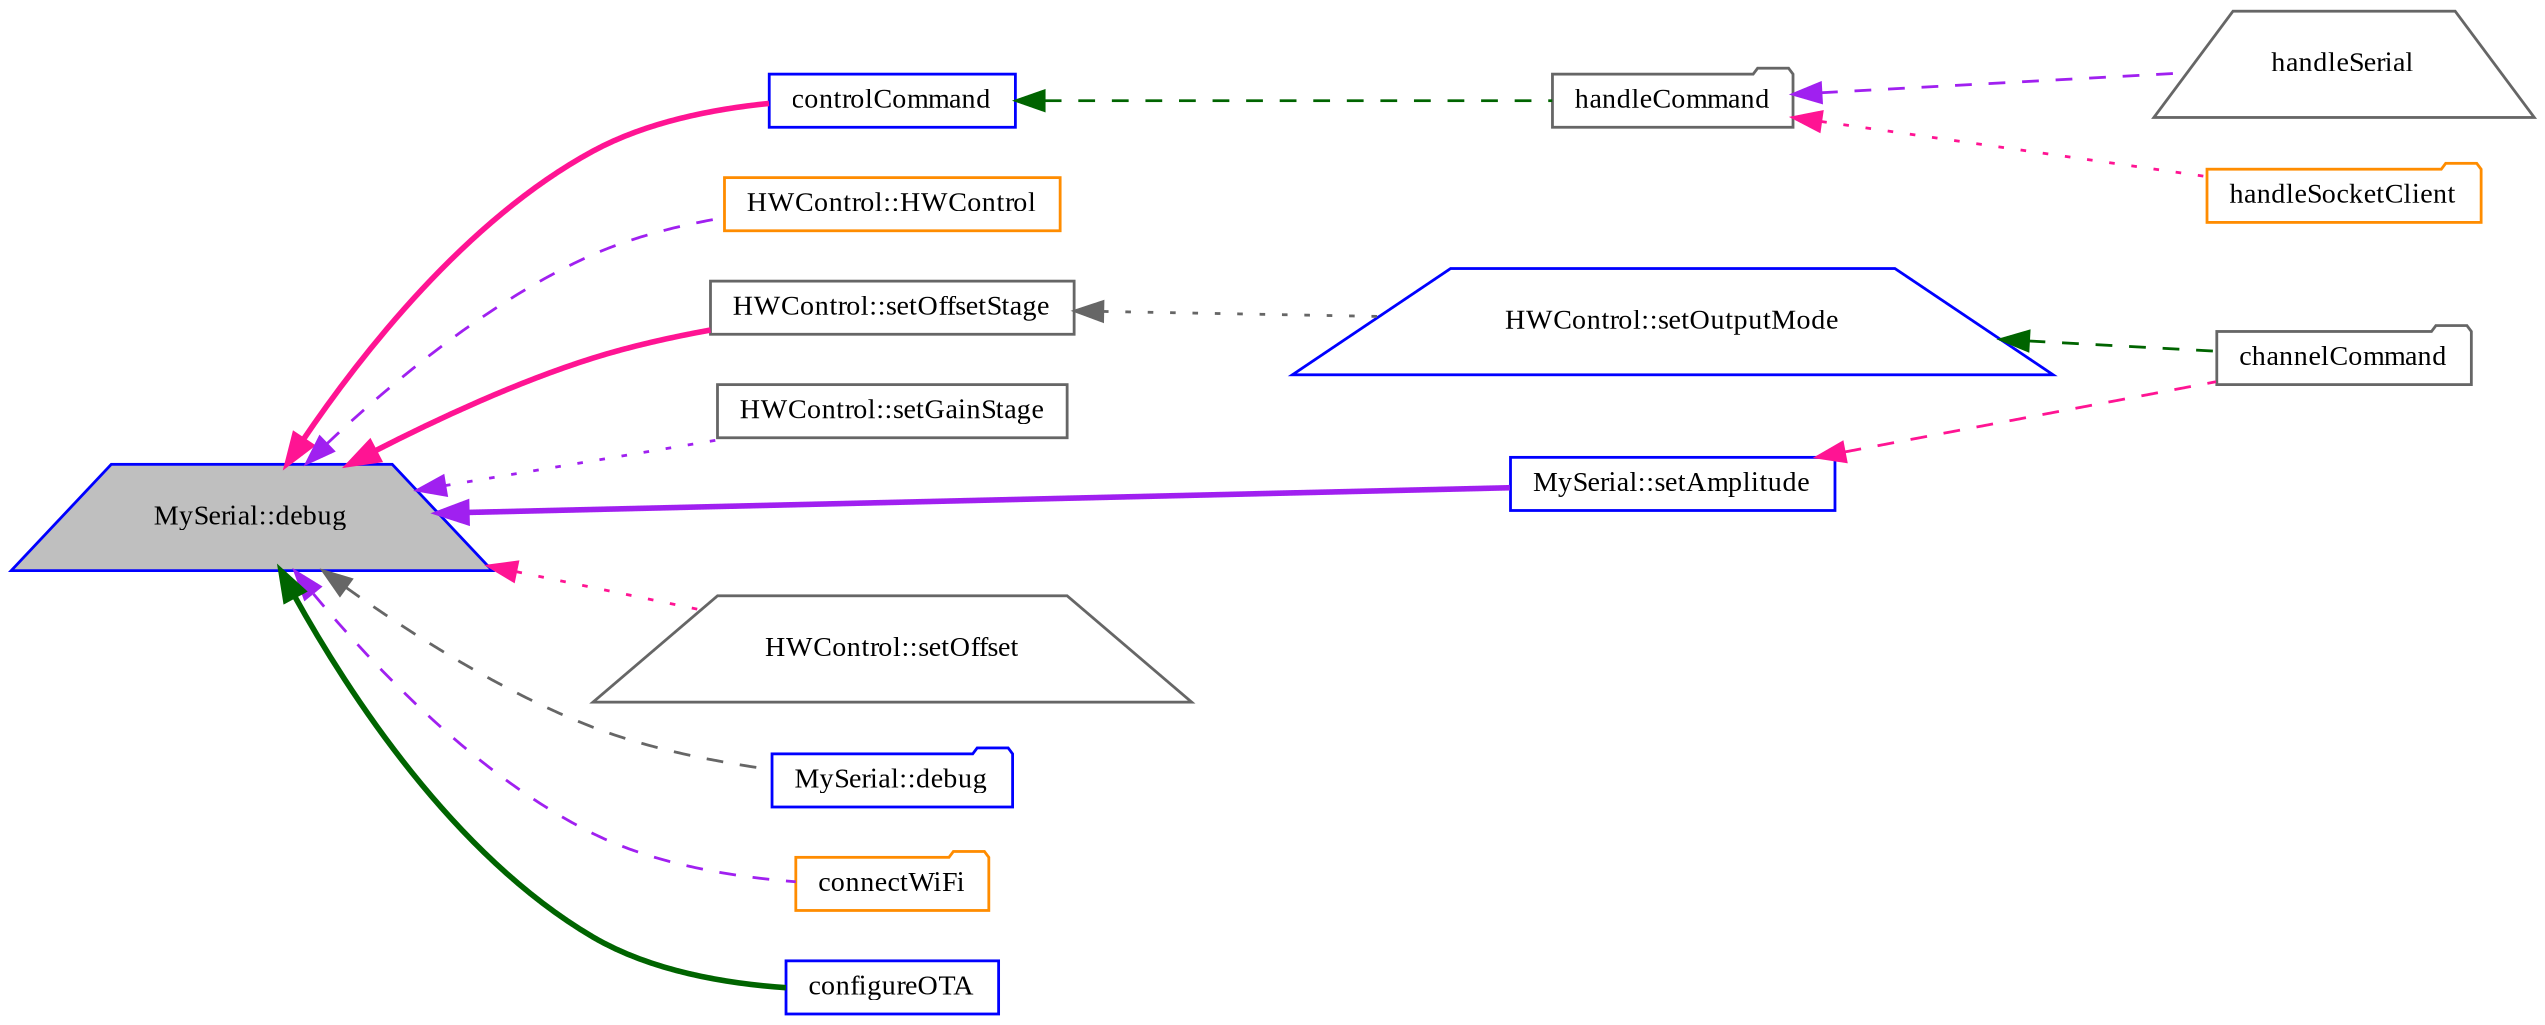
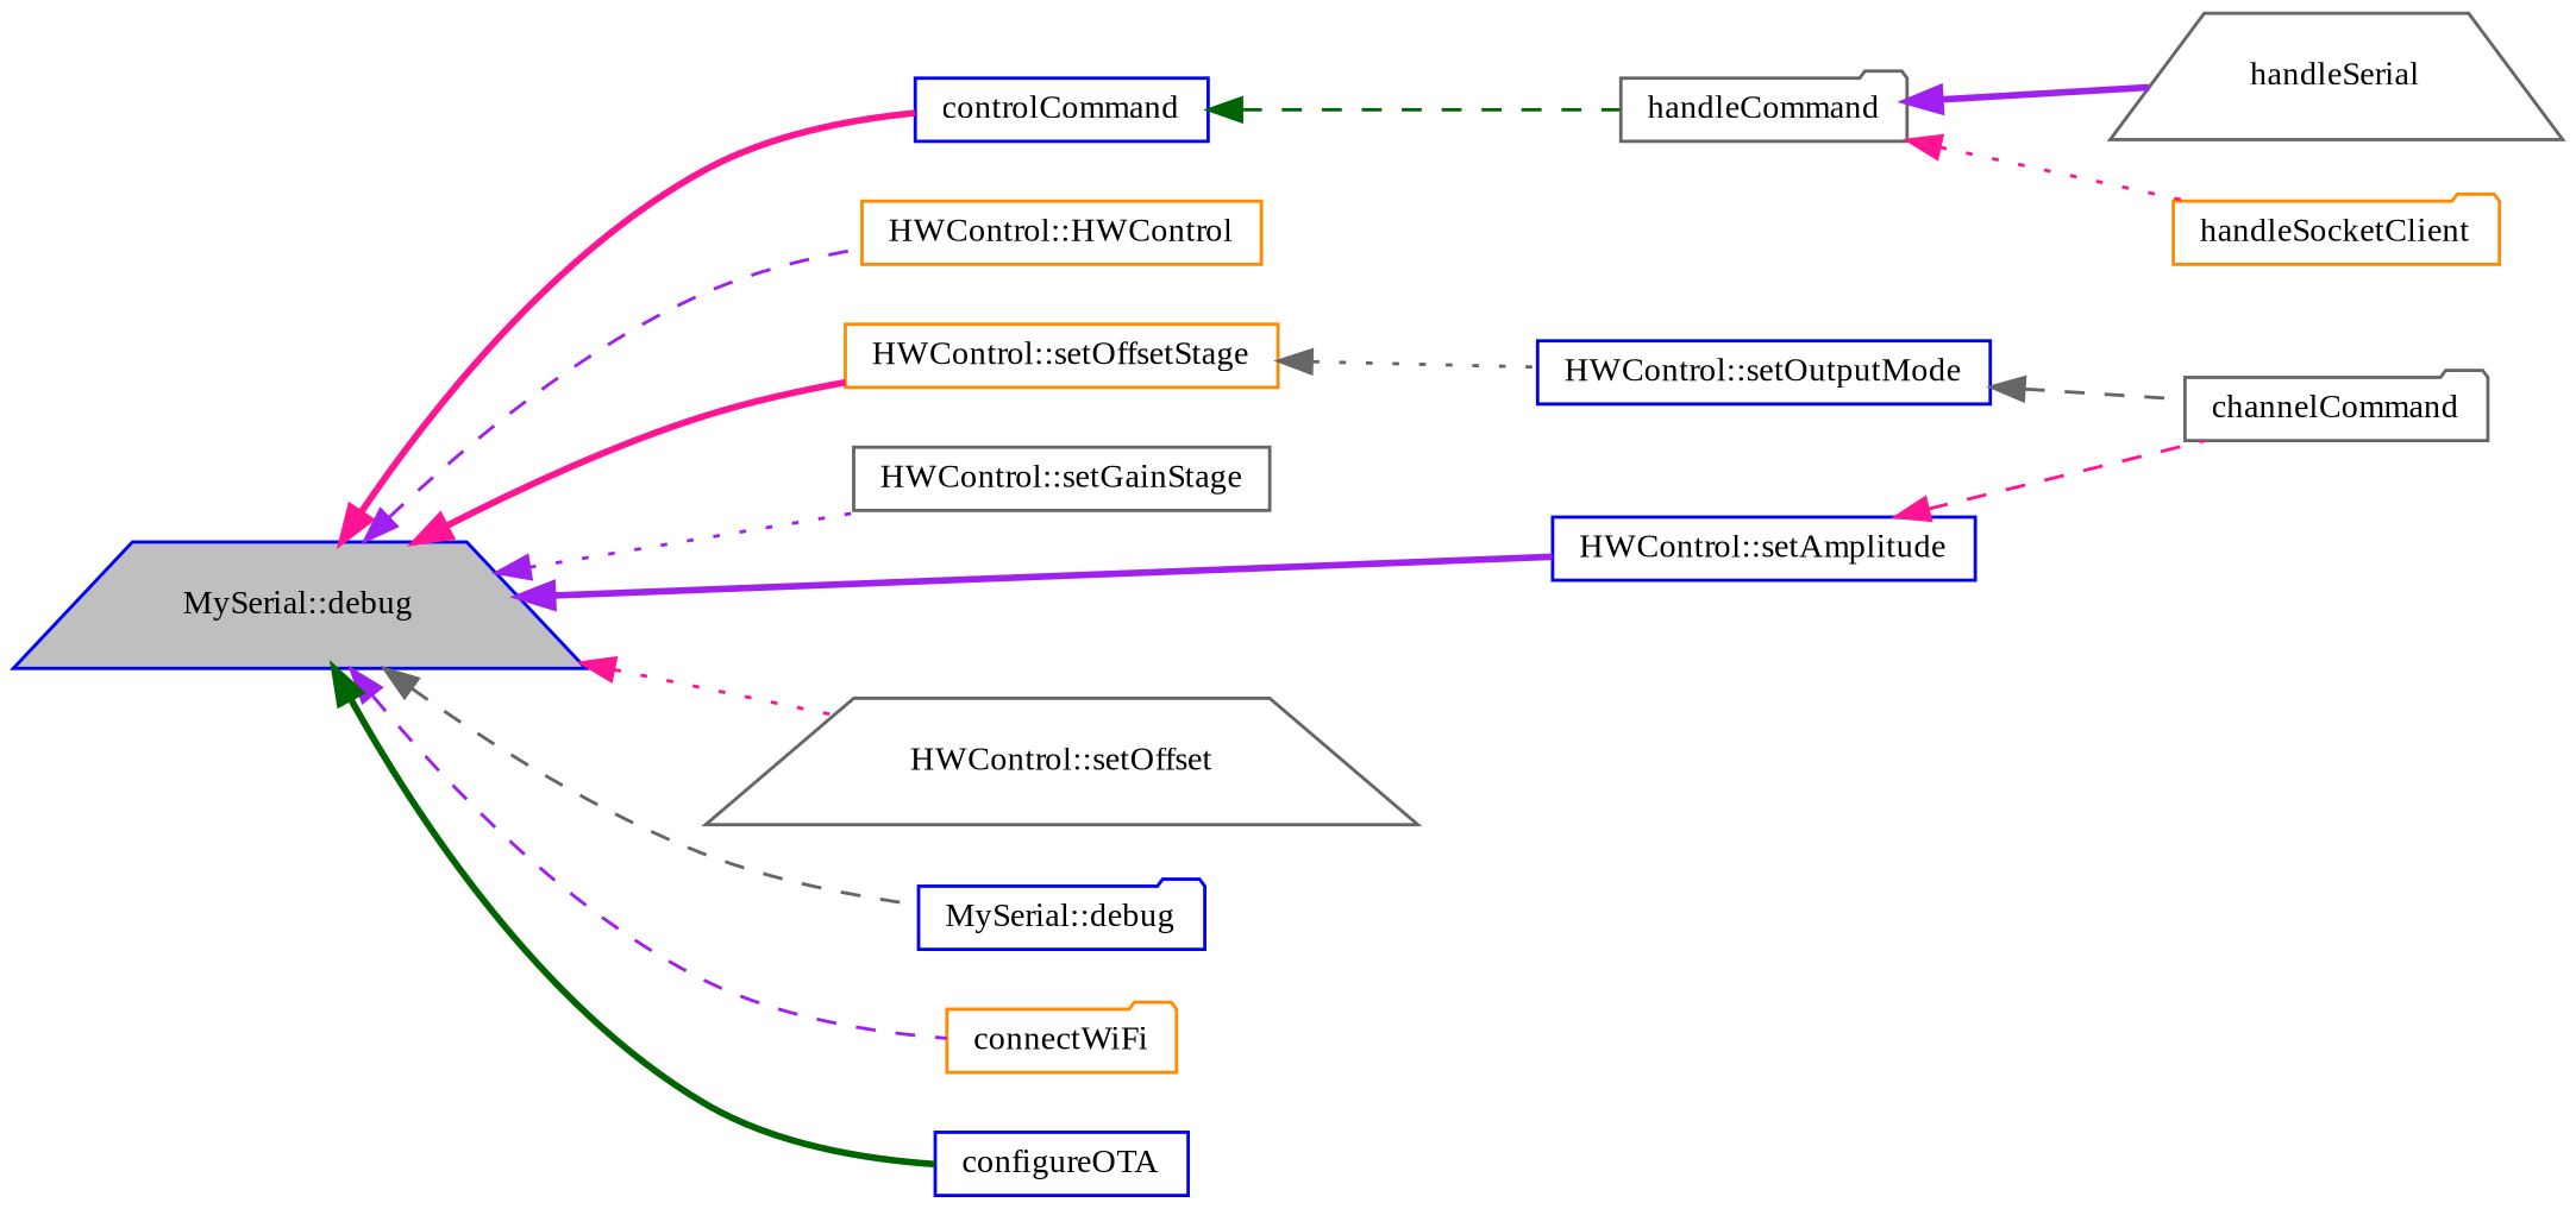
  digraph {
    fontname="Liberation Serif"
    rankdir=LR
    node [color=blue fillcolor=white fontname="Liberation Serif" fontsize=10 shape=box style=filled]
    edge [color=deeppink dir=back fontname="Liberation Serif" fontsize=10 labelfontname=Helvetica labelfontsize=10 style=dashed]
    n1 [fillcolor=grey75 fontcolor=black height=0.2 label="MySerial::debug" shape=trapezium width=0.4]
    n2 [height=0.2 label=controlCommand width=0.4]
    n3 [color=darkorange height=0.2 label="HWControl::HWControl" width=0.4]
-   n4 [color=gray40 height=0.2 label="HWControl::setOffsetStage" width=0.4]
+   n4 [color=darkorange height=0.2 label="HWControl::setOffsetStage" width=0.4]
    n5 [color=gray40 height=0.2 label="HWControl::setGainStage" width=0.4]
-   n6 [height=0.2 label="MySerial::setAmplitude" width=0.4]
+   n6 [height=0.2 label="HWControl::setAmplitude" width=0.4]
    n7 [color=gray40 height=0.2 label="HWControl::setOffset" shape=trapezium width=0.4]
    n8 [height=0.2 label="MySerial::debug" shape=folder width=0.4]
    n9 [color=darkorange height=0.2 label=connectWiFi shape=folder width=0.4]
    n10 [height=0.2 label=configureOTA width=0.4]
    n11 [color=gray40 height=0.2 label=handleCommand shape=folder width=0.4]
-   n12 [height=0.2 label="HWControl::setOutputMode" shape=trapezium width=0.4]
+   n12 [height=0.2 label="HWControl::setOutputMode" width=0.4]
    n13 [color=gray40 height=0.2 label=channelCommand shape=folder width=0.4]
    n14 [color=gray40 height=0.2 label=handleSerial shape=trapezium width=0.4]
    n15 [color=darkorange height=0.2 label=handleSocketClient shape=folder width=0.4]
    n1 -> n2 [style=bold]
    n1 -> n3 [color=purple]
    n1 -> n4 [style=bold]
    n1 -> n5 [color=purple style=dotted]
    n1 -> n6 [color=purple style=bold]
    n1 -> n7 [style=dotted]
    n1 -> n8 [color=gray40]
    n1 -> n9 [color=purple]
    n1 -> n10 [color=darkgreen style=bold]
    n2 -> n11 [color=darkgreen]
    n4 -> n12 [color=gray40 style=dotted]
    n6 -> n13
-   n11 -> n14 [color=purple]
+   n11 -> n14 [color=purple style=bold]
    n11 -> n15 [style=dotted]
-   n12 -> n13 [color=darkgreen]
+   n12 -> n13 [color=gray40]
  }
